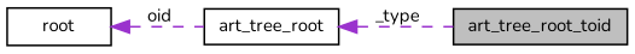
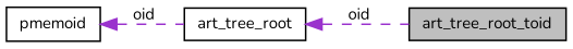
  digraph {
    fontname=Nunito
    rankdir=LR
    node [color=black fillcolor=white fontname=Nunito fontsize=10 shape=record style=filled]
    edge [color=darkorchid3 dir=back fontname=Nunito fontsize=10 labelfontname=Helvetica labelfontsize=10 style=dashed]
    n1 [fillcolor=grey75 fontcolor=black height=0.2 label=art_tree_root_toid width=0.4]
    n2 [height=0.2 label=art_tree_root width=0.4]
-   n3 [height=0.2 label=root width=0.4]
-   n2 -> n1 [label=" _type"]
+   n3 [height=0.2 label=pmemoid width=0.4]
+   n2 -> n1 [label=" oid"]
    n3 -> n2 [label=" oid"]
  }
